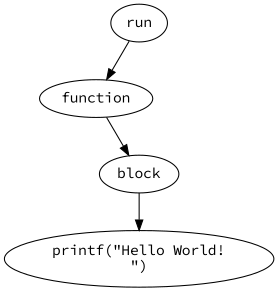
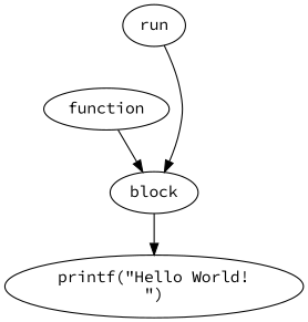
  digraph {
    fontname="Source Code Pro"
    node [fontname="Source Code Pro"]
    edge [fontname="Source Code Pro"]
    n1 [label=run]
    n2 [label=function]
    n3 [label=block]
    n4 [label="printf(\"Hello World!\n\")"]
-   n1 -> n2
+   n1 -> n3
    n2 -> n3
    n3 -> n4
  }
